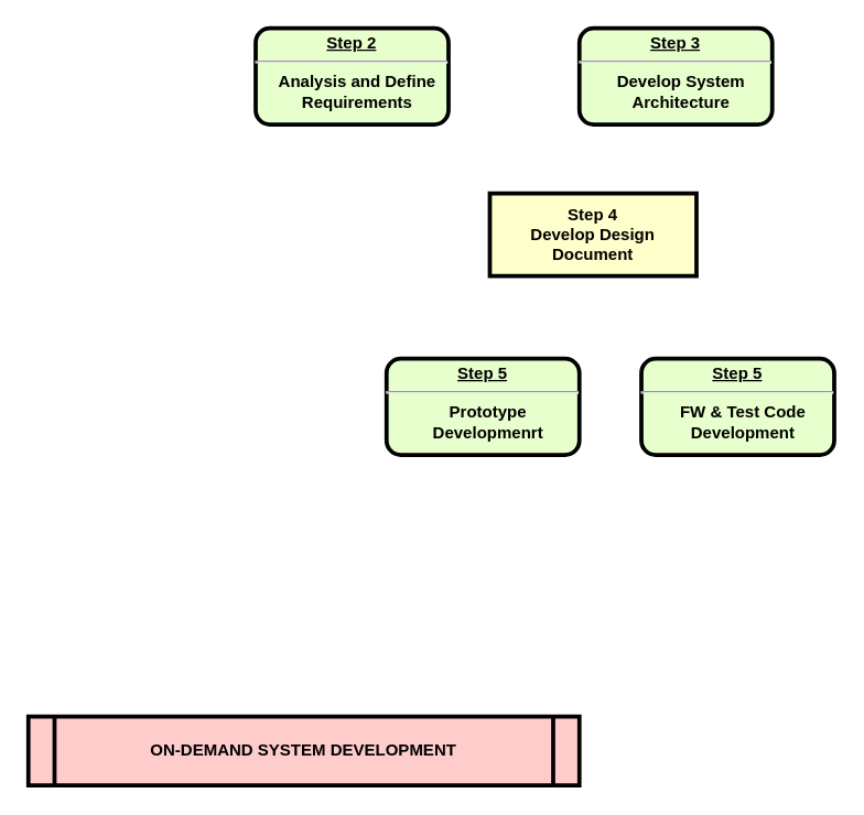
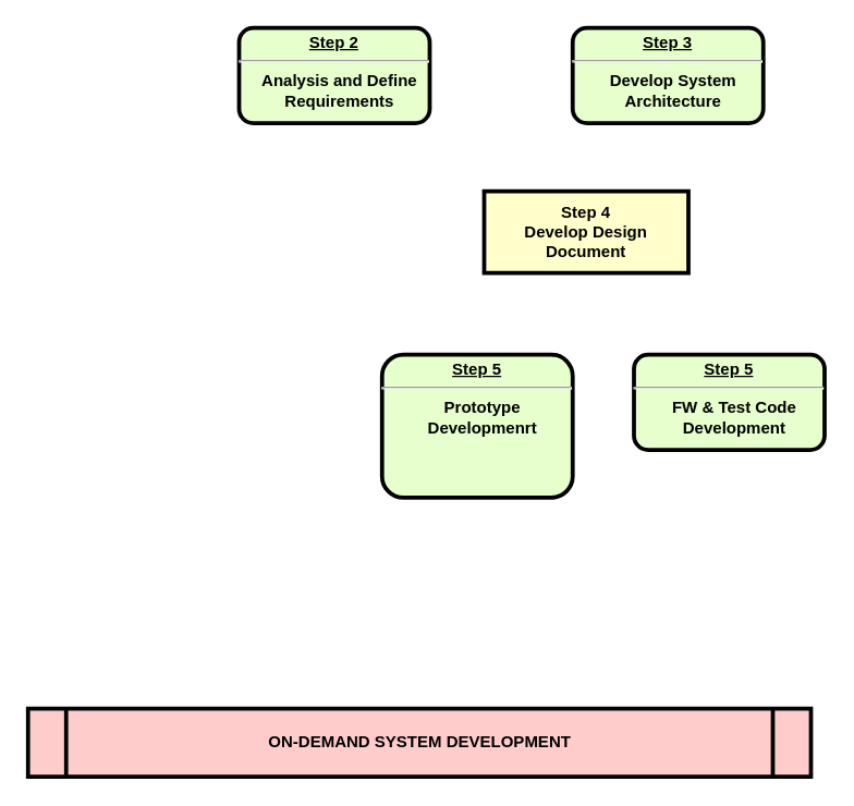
  <mxCell id="0" />
  <mxCell id="1" parent="0" />
- <mxCell id="2" value="ON-DEMAND SYSTEM DEVELOPMENT" style="shape=process;whiteSpace=wrap;align=center;verticalAlign=middle;size=0.048;fontStyle=1;strokeWidth=3;fillColor=#FFCCCC" parent="1" vertex="1"><mxGeometry x="20" y="520" width="400" height="50" as="geometry" /></mxCell>
- <mxCell id="3" value="&lt;p style=&quot;margin: 0px; margin-top: 4px; text-align: center; text-decoration: underline;&quot;&gt;&lt;strong&gt;Step 2&lt;/strong&gt;&lt;/p&gt;&lt;hr&gt;&lt;p style=&quot;margin: 0px; margin-left: 8px;&quot;&gt;Analysis and Define&lt;/p&gt;&lt;p style=&quot;margin: 0px; margin-left: 8px;&quot;&gt;Requirements&lt;/p&gt;" style="verticalAlign=middle;align=center;overflow=fill;fontSize=12;fontFamily=Helvetica;html=1;rounded=1;fontStyle=1;strokeWidth=3;fillColor=#E6FFCC" parent="1" vertex="1"><mxGeometry x="185" y="20" width="140" height="70" as="geometry" /></mxCell>
+ <mxCell id="2" value="ON-DEMAND SYSTEM DEVELOPMENT" style="shape=process;whiteSpace=wrap;align=center;verticalAlign=middle;size=0.048;fontStyle=1;strokeWidth=3;fillColor=#FFCCCC" parent="1" vertex="1"><mxGeometry x="20" y="520" width="575" height="50" as="geometry" /></mxCell>
+ <mxCell id="3" value="&lt;p style=&quot;margin: 0px; margin-top: 4px; text-align: center; text-decoration: underline;&quot;&gt;&lt;strong&gt;Step 2&lt;/strong&gt;&lt;/p&gt;&lt;hr&gt;&lt;p style=&quot;margin: 0px; margin-left: 8px;&quot;&gt;Analysis and Define&lt;/p&gt;&lt;p style=&quot;margin: 0px; margin-left: 8px;&quot;&gt;Requirements&lt;/p&gt;" style="verticalAlign=middle;align=center;overflow=fill;fontSize=12;fontFamily=Helvetica;html=1;rounded=1;fontStyle=1;strokeWidth=3;fillColor=#E6FFCC" parent="1" vertex="1"><mxGeometry x="175" y="20" width="140" height="70" as="geometry" /></mxCell>
  <mxCell id="4" value="&lt;p style=&quot;margin: 0px; margin-top: 4px; text-align: center; text-decoration: underline;&quot;&gt;&lt;strong&gt;Step 3&lt;/strong&gt;&lt;/p&gt;&lt;hr&gt;&lt;p style=&quot;margin: 0px; margin-left: 8px;&quot;&gt;Develop System&lt;/p&gt;&lt;p style=&quot;margin: 0px; margin-left: 8px;&quot;&gt;Architecture&lt;/p&gt;" style="verticalAlign=middle;align=center;overflow=fill;fontSize=12;fontFamily=Helvetica;html=1;rounded=1;fontStyle=1;strokeWidth=3;fillColor=#E6FFCC" vertex="1" parent="1"><mxGeometry x="420" y="20" width="140" height="70" as="geometry" /></mxCell>
  <mxCell id="5" value="Step 4&#10;Develop Design Document" style="whiteSpace=wrap;align=center;verticalAlign=middle;fontStyle=1;strokeWidth=3;fillColor=#FFFFCC;rounded=0;" vertex="1" parent="1"><mxGeometry x="355" y="140" width="150" height="60" as="geometry" /></mxCell>
  <mxCell id="6" value="&lt;p style=&quot;margin: 0px; margin-top: 4px; text-align: center; text-decoration: underline;&quot;&gt;&lt;strong&gt;Step 5&lt;/strong&gt;&lt;/p&gt;&lt;hr&gt;&lt;p style=&quot;margin: 0px; margin-left: 8px;&quot;&gt;FW &amp;amp; Test Code&lt;/p&gt;&lt;p style=&quot;margin: 0px; margin-left: 8px;&quot;&gt;Development&lt;/p&gt;" style="verticalAlign=middle;align=center;overflow=fill;fontSize=12;fontFamily=Helvetica;html=1;rounded=1;fontStyle=1;strokeWidth=3;fillColor=#E6FFCC" vertex="1" parent="1"><mxGeometry x="465" y="260" width="140" height="70" as="geometry" /></mxCell>
- <mxCell id="7" value="&lt;p style=&quot;margin: 0px; margin-top: 4px; text-align: center; text-decoration: underline;&quot;&gt;&lt;strong&gt;Step 5&lt;/strong&gt;&lt;/p&gt;&lt;hr&gt;&lt;p style=&quot;margin: 0px; margin-left: 8px;&quot;&gt;Prototype&lt;/p&gt;&lt;p style=&quot;margin: 0px; margin-left: 8px;&quot;&gt;Developmenrt&lt;/p&gt;" style="verticalAlign=middle;align=center;overflow=fill;fontSize=12;fontFamily=Helvetica;html=1;rounded=1;fontStyle=1;strokeWidth=3;fillColor=#E6FFCC" vertex="1" parent="1"><mxGeometry x="280" y="260" width="140" height="70" as="geometry" /></mxCell>
+ <mxCell id="7" value="&lt;p style=&quot;margin: 0px; margin-top: 4px; text-align: center; text-decoration: underline;&quot;&gt;&lt;strong&gt;Step 5&lt;/strong&gt;&lt;/p&gt;&lt;hr&gt;&lt;p style=&quot;margin: 0px; margin-left: 8px;&quot;&gt;Prototype&lt;/p&gt;&lt;p style=&quot;margin: 0px; margin-left: 8px;&quot;&gt;Developmenrt&lt;/p&gt;" style="verticalAlign=middle;align=center;overflow=fill;fontSize=12;fontFamily=Helvetica;html=1;rounded=1;fontStyle=1;strokeWidth=3;fillColor=#E6FFCC" vertex="1" parent="1"><mxGeometry x="280" y="260" width="140" height="105" as="geometry" /></mxCell>
